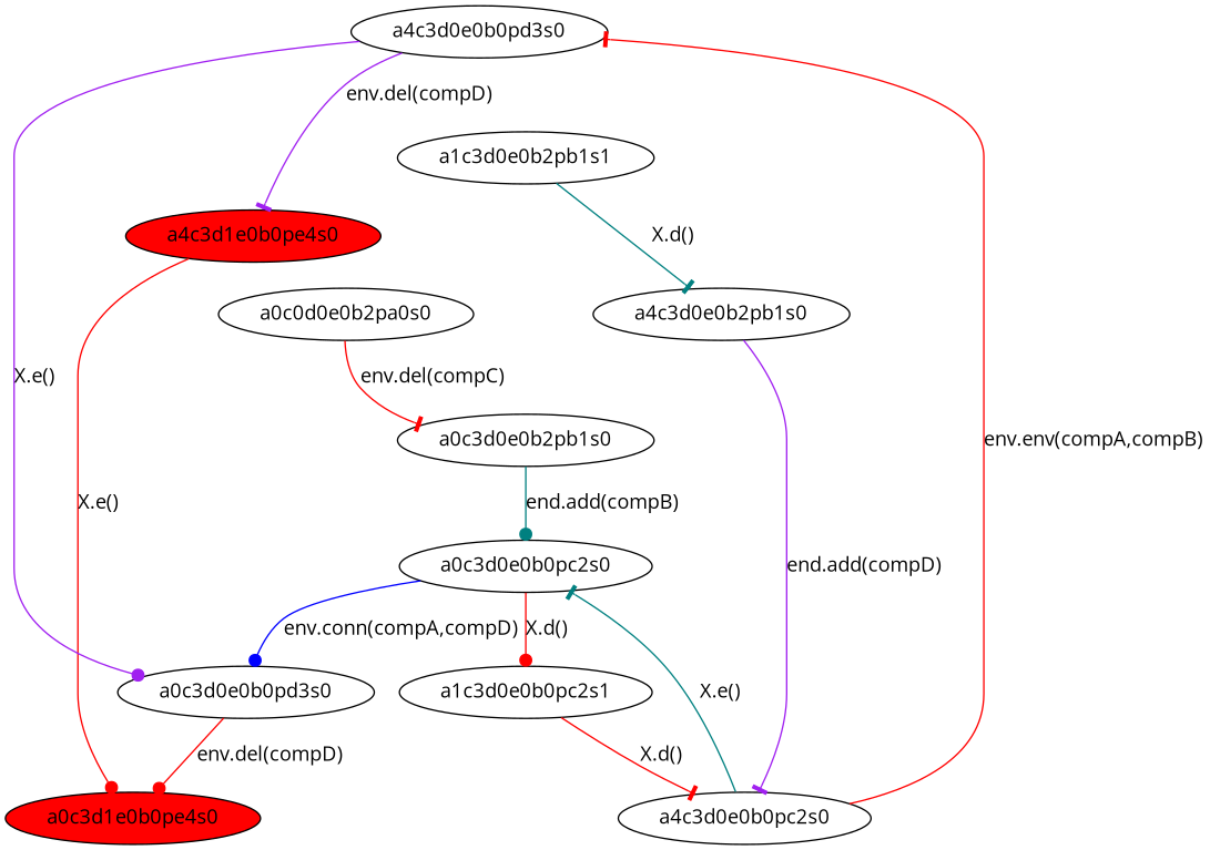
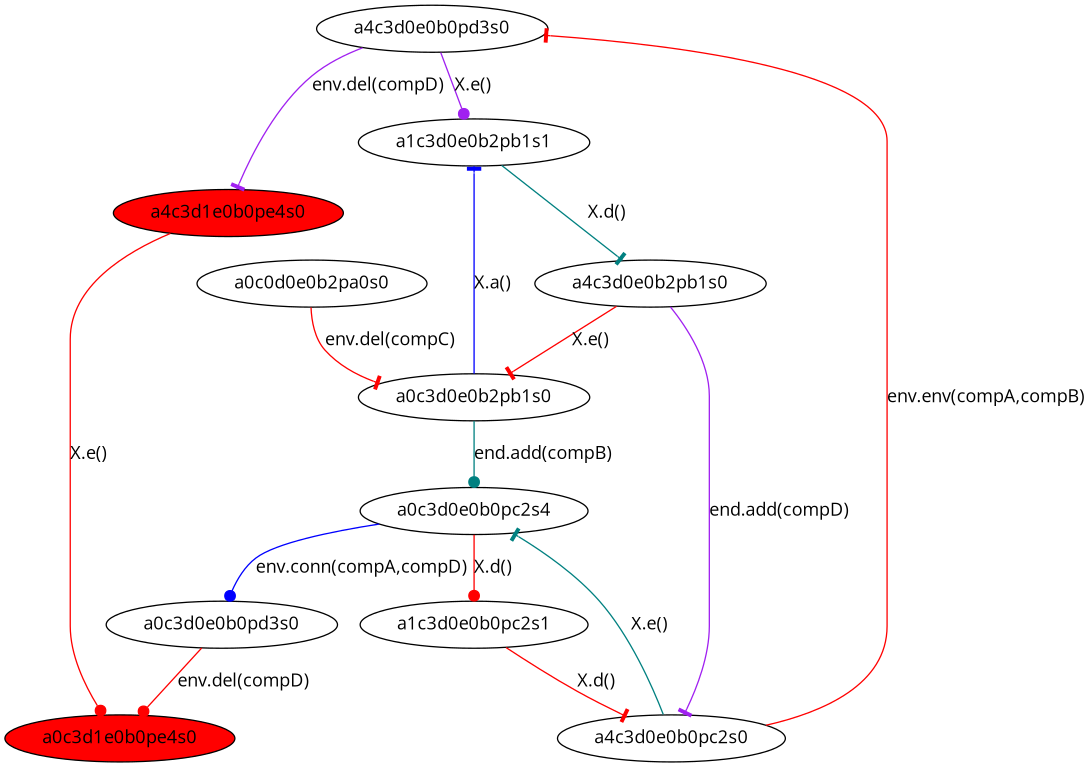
  digraph {
    fontname="Open Sans"
    node [fontname="Open Sans"]
    edge [arrowhead=tee color=red fontname="Open Sans"]
    a0c3d1e0b0pe4s0 [fillcolor=red style=filled]
    a4c3d1e0b0pe4s0 [fillcolor=red style=filled]
    a4c3d0e0b2pb1s0
    a0c3d0e0b2pb1s0
    a4c3d0e0b0pc2s0
-   a0c3d0e0b0pc2s0
+   a0c3d0e0b0pc2s0 [label=a0c3d0e0b0pc2s4]
    a1c3d0e0b2pb1s1
    a4c3d0e0b0pd3s0
    a1c3d0e0b0pc2s1
    a0c3d0e0b0pd3s0
    a0c0d0e0b2pa0s0
    a4c3d1e0b0pe4s0 -> a0c3d1e0b0pe4s0 [arrowhead=dot label="X.e()"]
+   a4c3d0e0b2pb1s0 -> a0c3d0e0b2pb1s0 [label="X.e()"]
    a4c3d0e0b2pb1s0 -> a4c3d0e0b0pc2s0 [color=purple label="end.add(compD)"]
    a0c3d0e0b2pb1s0 -> a0c3d0e0b0pc2s0 [arrowhead=dot color=teal label="end.add(compB)"]
+   a0c3d0e0b2pb1s0 -> a1c3d0e0b2pb1s1 [color=blue label="X.a()"]
    a4c3d0e0b0pc2s0 -> a0c3d0e0b0pc2s0 [color=teal label="X.e()"]
    a4c3d0e0b0pc2s0 -> a4c3d0e0b0pd3s0 [label="env.env(compA,compB)"]
    a0c3d0e0b0pc2s0 -> a1c3d0e0b0pc2s1 [arrowhead=dot label="X.d()"]
    a0c3d0e0b0pc2s0 -> a0c3d0e0b0pd3s0 [arrowhead=dot color=blue label="env.conn(compA,compD)"]
    a1c3d0e0b2pb1s1 -> a4c3d0e0b2pb1s0 [color=teal label="X.d()"]
    a4c3d0e0b0pd3s0 -> a4c3d1e0b0pe4s0 [color=purple label="env.del(compD)"]
-   a4c3d0e0b0pd3s0 -> a0c3d0e0b0pd3s0 [arrowhead=dot color=purple label="X.e()"]
+   a4c3d0e0b0pd3s0 -> a1c3d0e0b2pb1s1 [arrowhead=dot color=purple label="X.e()"]
    a1c3d0e0b0pc2s1 -> a4c3d0e0b0pc2s0 [label="X.d()"]
    a0c3d0e0b0pd3s0 -> a0c3d1e0b0pe4s0 [arrowhead=dot label="env.del(compD)"]
    a0c0d0e0b2pa0s0 -> a0c3d0e0b2pb1s0 [label="env.del(compC)"]
  }
